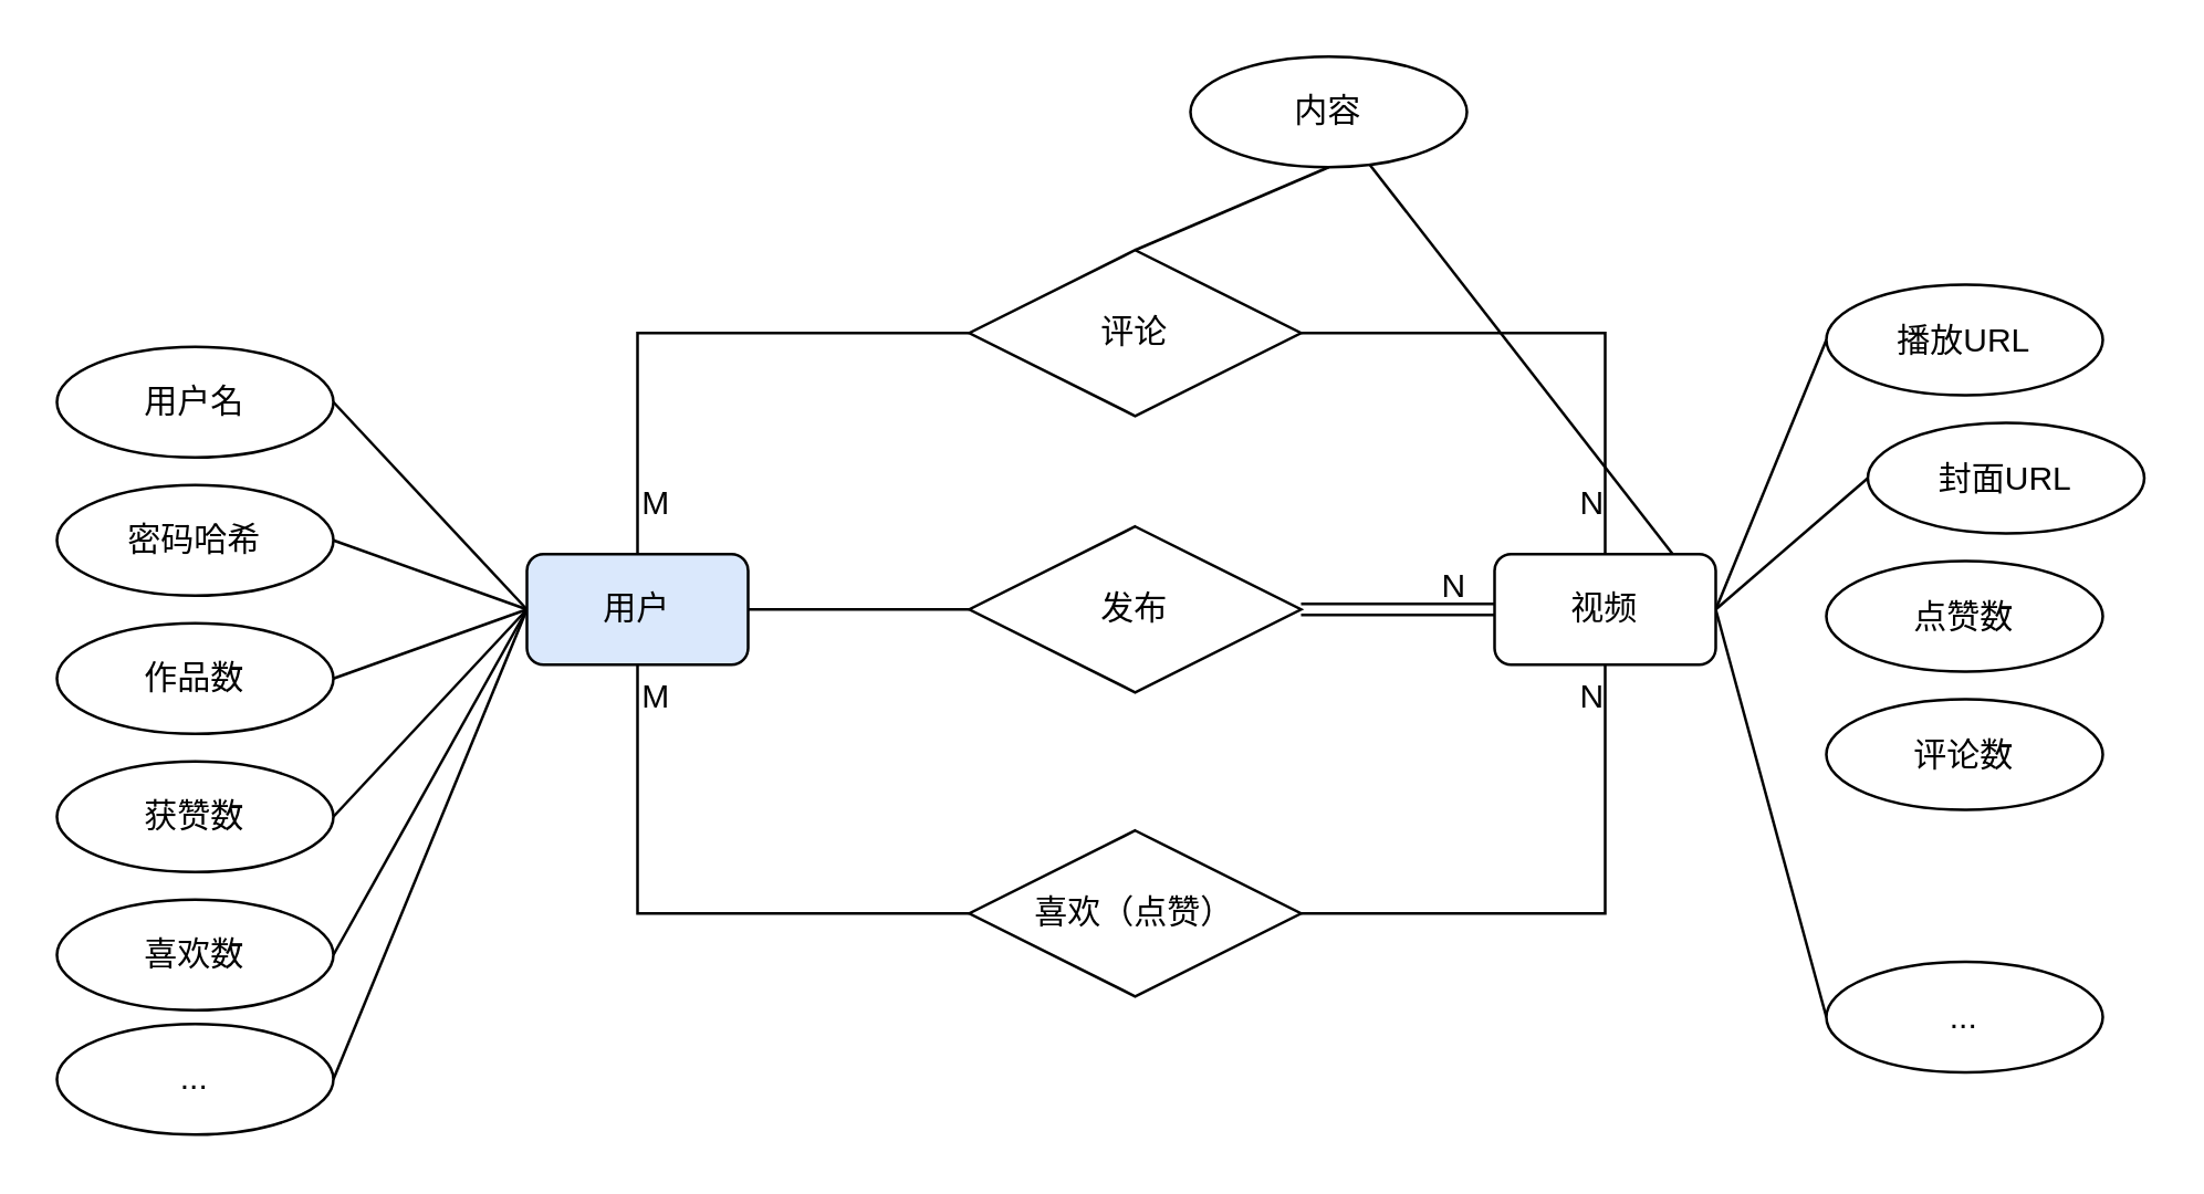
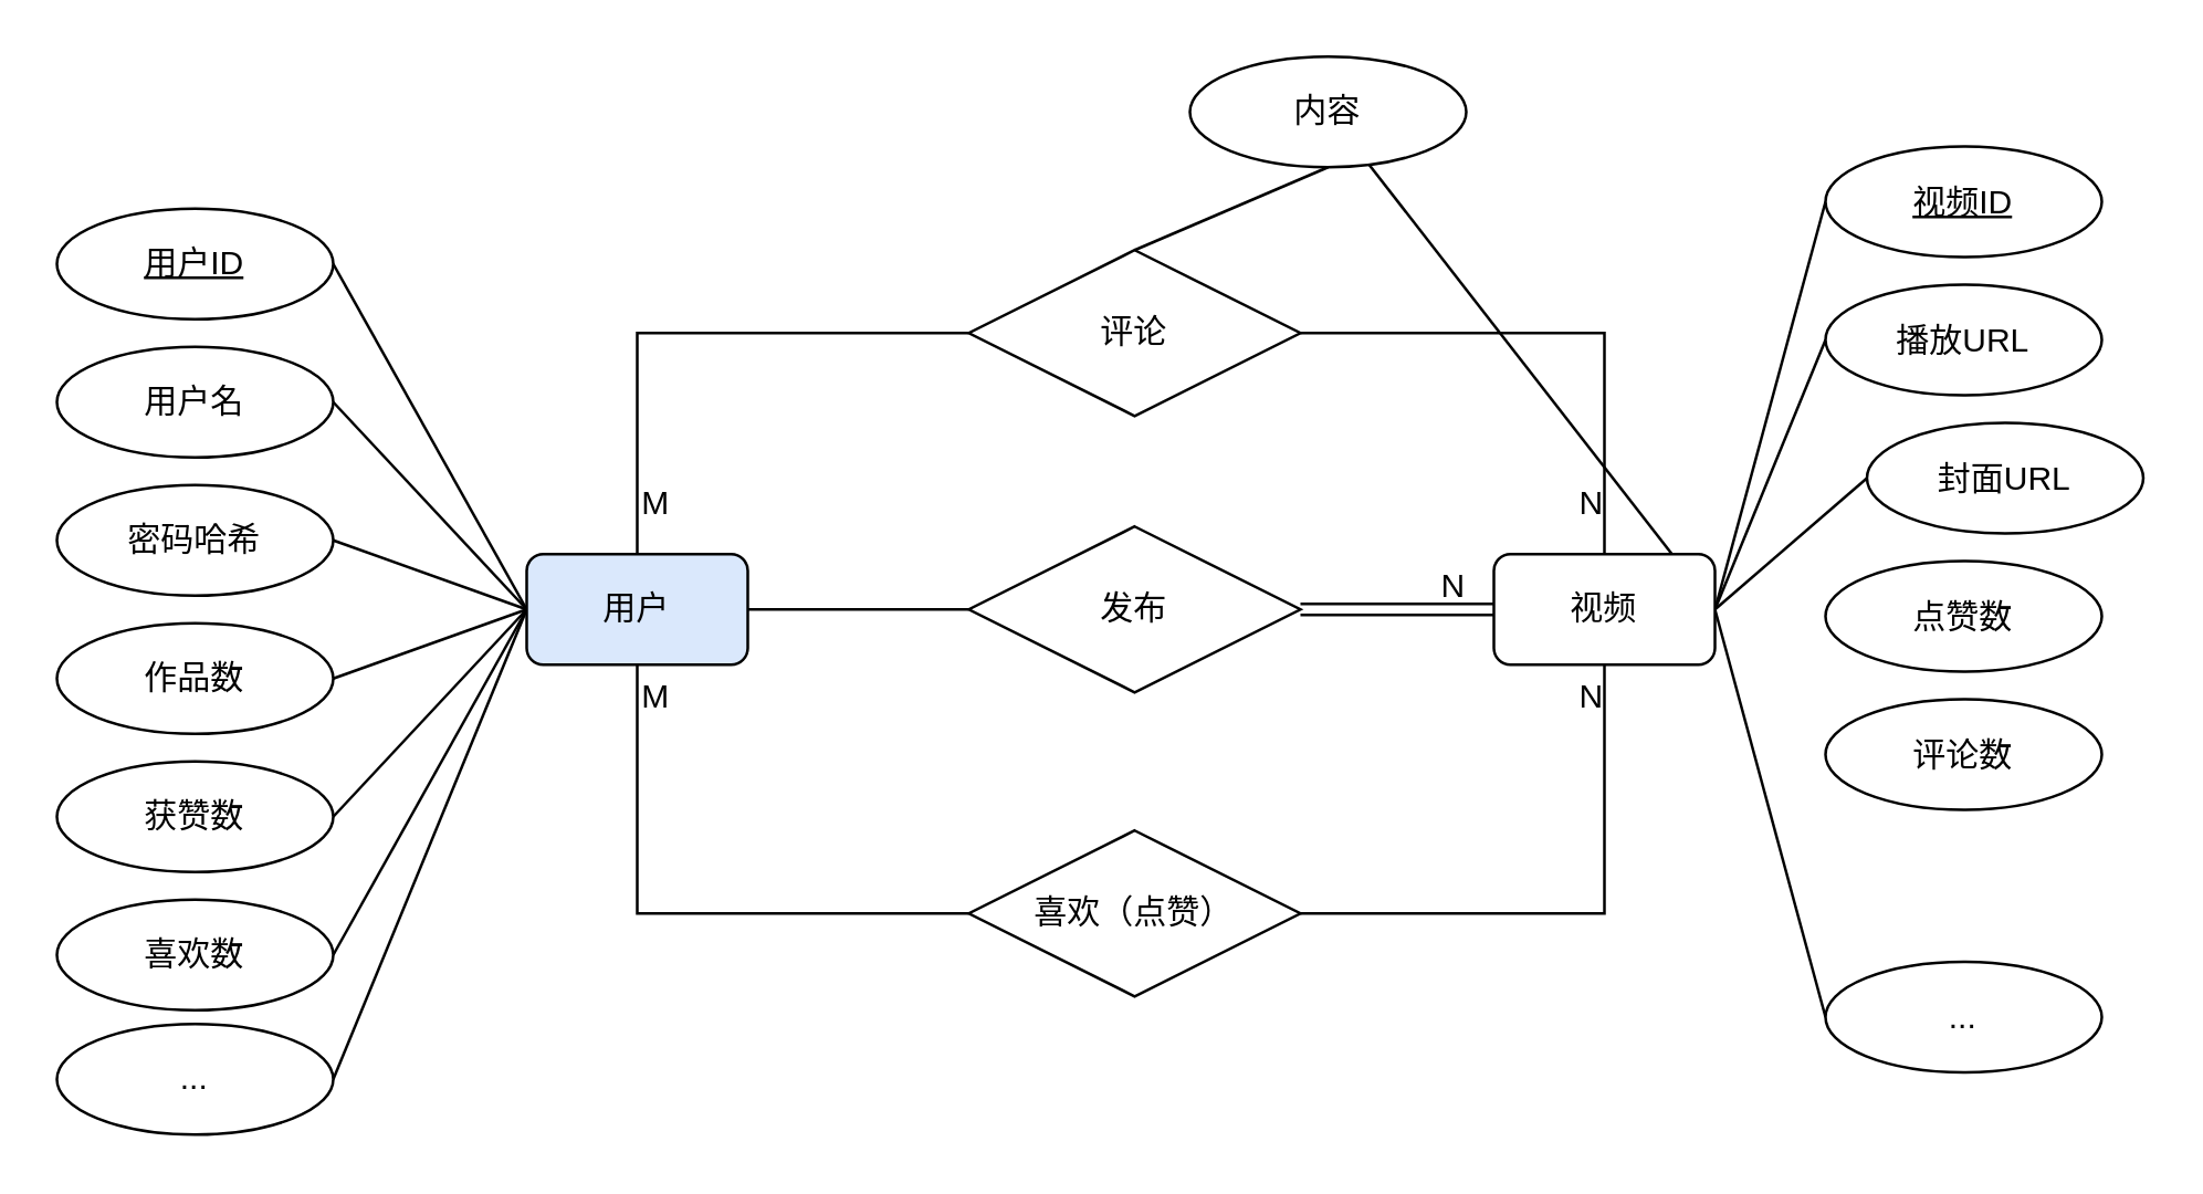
  <mxCell id="0" />
  <mxCell id="1" parent="0" />
+ <mxCell id="2" style="rounded=0;jumpStyle=none;orthogonalLoop=1;jettySize=auto;html=1;exitX=0;exitY=0.5;exitDx=0;exitDy=0;entryX=1;entryY=0.5;entryDx=0;entryDy=0;endArrow=none;endFill=0;" edge="1" parent="1" source="9" target="16"><mxGeometry relative="1" as="geometry" /></mxCell>
  <mxCell id="3" style="edgeStyle=none;rounded=0;jumpStyle=none;orthogonalLoop=1;jettySize=auto;html=1;exitX=0;exitY=0.5;exitDx=0;exitDy=0;entryX=1;entryY=0.5;entryDx=0;entryDy=0;endArrow=none;endFill=0;" edge="1" parent="1" source="9" target="18"><mxGeometry relative="1" as="geometry" /></mxCell>
  <mxCell id="4" style="edgeStyle=none;rounded=0;jumpStyle=none;orthogonalLoop=1;jettySize=auto;html=1;exitX=0;exitY=0.5;exitDx=0;exitDy=0;entryX=1;entryY=0.5;entryDx=0;entryDy=0;endArrow=none;endFill=0;" edge="1" parent="1" source="9" target="19"><mxGeometry relative="1" as="geometry" /></mxCell>
  <mxCell id="5" style="edgeStyle=none;rounded=0;jumpStyle=none;orthogonalLoop=1;jettySize=auto;html=1;exitX=0;exitY=0.5;exitDx=0;exitDy=0;entryX=1;entryY=0.5;entryDx=0;entryDy=0;endArrow=none;endFill=0;" edge="1" parent="1" source="9" target="37"><mxGeometry relative="1" as="geometry" /></mxCell>
  <mxCell id="6" style="edgeStyle=none;rounded=0;jumpStyle=none;orthogonalLoop=1;jettySize=auto;html=1;exitX=0;exitY=0.5;exitDx=0;exitDy=0;entryX=1;entryY=0.5;entryDx=0;entryDy=0;endArrow=none;endFill=0;" edge="1" parent="1" source="9" target="38"><mxGeometry relative="1" as="geometry" /></mxCell>
  <mxCell id="7" style="edgeStyle=none;rounded=0;jumpStyle=none;orthogonalLoop=1;jettySize=auto;html=1;exitX=0;exitY=0.5;exitDx=0;exitDy=0;entryX=1;entryY=0.5;entryDx=0;entryDy=0;endArrow=none;endFill=0;" edge="1" parent="1" source="9" target="39"><mxGeometry relative="1" as="geometry" /></mxCell>
  <mxCell id="8" style="edgeStyle=none;rounded=0;jumpStyle=none;orthogonalLoop=1;jettySize=auto;html=1;exitX=0;exitY=0.5;exitDx=0;exitDy=0;entryX=1;entryY=0.5;entryDx=0;entryDy=0;endArrow=none;endFill=0;" edge="1" parent="1" source="9" target="40"><mxGeometry relative="1" as="geometry" /></mxCell>
  <mxCell id="9" value="用户" style="rounded=1;whiteSpace=wrap;html=1;fillColor=#dae8fc;" vertex="1" parent="1"><mxGeometry x="190" y="200" width="80" height="40" as="geometry" /></mxCell>
+ <mxCell id="10" style="edgeStyle=none;rounded=0;jumpStyle=none;orthogonalLoop=1;jettySize=auto;html=1;exitX=1;exitY=0.5;exitDx=0;exitDy=0;entryX=0;entryY=0.5;entryDx=0;entryDy=0;endArrow=none;endFill=0;" edge="1" parent="1" source="15" target="17"><mxGeometry relative="1" as="geometry" /></mxCell>
  <mxCell id="11" style="edgeStyle=none;rounded=0;jumpStyle=none;orthogonalLoop=1;jettySize=auto;html=1;exitX=1;exitY=0.5;exitDx=0;exitDy=0;entryX=0;entryY=0.5;entryDx=0;entryDy=0;endArrow=none;endFill=0;" edge="1" parent="1" source="15" target="21"><mxGeometry relative="1" as="geometry" /></mxCell>
  <mxCell id="12" style="edgeStyle=none;rounded=0;jumpStyle=none;orthogonalLoop=1;jettySize=auto;html=1;exitX=1;exitY=0.5;exitDx=0;exitDy=0;entryX=0;entryY=0.5;entryDx=0;entryDy=0;endArrow=none;endFill=0;" edge="1" parent="1" source="15" target="20"><mxGeometry relative="1" as="geometry" /></mxCell>
  <mxCell id="13" style="edgeStyle=none;rounded=0;jumpStyle=none;orthogonalLoop=1;jettySize=auto;html=1;exitX=1;exitY=0.5;exitDx=0;exitDy=0;endArrow=none;endFill=0;" edge="1" parent="1" source="15" target="44"><mxGeometry relative="1" as="geometry" /></mxCell>
  <mxCell id="14" style="edgeStyle=none;rounded=0;jumpStyle=none;orthogonalLoop=1;jettySize=auto;html=1;exitX=1;exitY=0.5;exitDx=0;exitDy=0;entryX=0;entryY=0.5;entryDx=0;entryDy=0;endArrow=none;endFill=0;" edge="1" parent="1" source="15" target="43"><mxGeometry relative="1" as="geometry" /></mxCell>
  <mxCell id="15" value="视频" style="rounded=1;whiteSpace=wrap;html=1;" vertex="1" parent="1"><mxGeometry x="540" y="200" width="80" height="40" as="geometry" /></mxCell>
+ <mxCell id="16" value="用户ID" style="ellipse;whiteSpace=wrap;html=1;align=center;fontStyle=4;" vertex="1" parent="1"><mxGeometry x="20" y="75" width="100" height="40" as="geometry" /></mxCell>
+ <mxCell id="17" value="视频ID" style="ellipse;whiteSpace=wrap;html=1;align=center;fontStyle=4;" vertex="1" parent="1"><mxGeometry x="660" y="52.5" width="100" height="40" as="geometry" /></mxCell>
  <mxCell id="18" value="用户名" style="ellipse;whiteSpace=wrap;html=1;align=center;" vertex="1" parent="1"><mxGeometry x="20" y="125" width="100" height="40" as="geometry" /></mxCell>
  <mxCell id="19" value="密码哈希" style="ellipse;whiteSpace=wrap;html=1;align=center;" vertex="1" parent="1"><mxGeometry x="20" y="175" width="100" height="40" as="geometry" /></mxCell>
  <mxCell id="20" value="封面URL" style="ellipse;whiteSpace=wrap;html=1;align=center;" vertex="1" parent="1"><mxGeometry x="675" y="152.5" width="100" height="40" as="geometry" /></mxCell>
  <mxCell id="21" value="播放URL" style="ellipse;whiteSpace=wrap;html=1;align=center;" vertex="1" parent="1"><mxGeometry x="660" y="102.5" width="100" height="40" as="geometry" /></mxCell>
  <mxCell id="22" value="" style="endArrow=none;html=1;rounded=0;jumpStyle=none;exitX=1;exitY=0.5;exitDx=0;exitDy=0;entryX=0.5;entryY=1;entryDx=0;entryDy=0;startArrow=none;edgeStyle=orthogonalEdgeStyle;" edge="1" parent="1" source="24" target="15"><mxGeometry relative="1" as="geometry"><mxPoint x="335" y="280" as="sourcePoint" /><mxPoint x="495" y="280" as="targetPoint" /></mxGeometry></mxCell>
  <mxCell id="23" value="N" style="resizable=0;html=1;align=right;verticalAlign=bottom;fillStyle=auto;" connectable="0" vertex="1" parent="22"><mxGeometry x="1" relative="1" as="geometry"><mxPoint y="20" as="offset" /></mxGeometry></mxCell>
  <mxCell id="24" value="喜欢（点赞）" style="shape=rhombus;perimeter=rhombusPerimeter;whiteSpace=wrap;html=1;align=center;" vertex="1" parent="1"><mxGeometry x="350" y="300" width="120" height="60" as="geometry" /></mxCell>
  <mxCell id="25" value="" style="endArrow=none;html=1;rounded=0;jumpStyle=none;exitX=0.5;exitY=1;exitDx=0;exitDy=0;entryX=0;entryY=0.5;entryDx=0;entryDy=0;edgeStyle=orthogonalEdgeStyle;" edge="1" parent="1" source="9" target="24"><mxGeometry relative="1" as="geometry"><mxPoint x="230" y="240" as="sourcePoint" /><mxPoint x="580" y="240" as="targetPoint" /></mxGeometry></mxCell>
  <mxCell id="26" value="M" style="resizable=0;html=1;align=left;verticalAlign=bottom;fillStyle=auto;" connectable="0" vertex="1" parent="25"><mxGeometry x="-1" relative="1" as="geometry"><mxPoint y="20" as="offset" /></mxGeometry></mxCell>
  <mxCell id="27" value="" style="endArrow=none;html=1;rounded=0;jumpStyle=none;exitX=1;exitY=0.5;exitDx=0;exitDy=0;entryX=0.5;entryY=0;entryDx=0;entryDy=0;startArrow=none;edgeStyle=orthogonalEdgeStyle;" edge="1" parent="1" source="30" target="15"><mxGeometry relative="1" as="geometry"><mxPoint x="360" y="220" as="sourcePoint" /><mxPoint x="520" y="220" as="targetPoint" /></mxGeometry></mxCell>
  <mxCell id="28" value="N" style="resizable=0;html=1;align=right;verticalAlign=bottom;fillStyle=auto;" connectable="0" vertex="1" parent="27"><mxGeometry x="1" relative="1" as="geometry"><mxPoint y="-10" as="offset" /></mxGeometry></mxCell>
  <mxCell id="29" style="edgeStyle=none;rounded=0;jumpStyle=none;orthogonalLoop=1;jettySize=auto;html=1;exitX=0.5;exitY=0;exitDx=0;exitDy=0;entryX=0.5;entryY=1;entryDx=0;entryDy=0;endArrow=none;endFill=0;" edge="1" parent="1" source="30" target="44"><mxGeometry relative="1" as="geometry" /></mxCell>
  <mxCell id="30" value="&lt;div&gt;评论&lt;/div&gt;" style="shape=rhombus;perimeter=rhombusPerimeter;whiteSpace=wrap;html=1;align=center;fillStyle=auto;" vertex="1" parent="1"><mxGeometry x="350" y="90" width="120" height="60" as="geometry" /></mxCell>
  <mxCell id="31" value="" style="endArrow=none;html=1;rounded=0;jumpStyle=none;exitX=0.5;exitY=0;exitDx=0;exitDy=0;entryX=0;entryY=0.5;entryDx=0;entryDy=0;edgeStyle=orthogonalEdgeStyle;" edge="1" parent="1" source="9" target="30"><mxGeometry relative="1" as="geometry"><mxPoint x="230" y="200" as="sourcePoint" /><mxPoint x="580" y="200" as="targetPoint" /></mxGeometry></mxCell>
  <mxCell id="32" value="M" style="resizable=0;html=1;align=left;verticalAlign=bottom;fillStyle=auto;" connectable="0" vertex="1" parent="31"><mxGeometry x="-1" relative="1" as="geometry"><mxPoint y="-10" as="offset" /></mxGeometry></mxCell>
  <mxCell id="33" value="" style="endArrow=none;html=1;rounded=0;jumpStyle=none;exitX=1;exitY=0.5;exitDx=0;exitDy=0;entryX=0;entryY=0.5;entryDx=0;entryDy=0;startArrow=none;shape=link;" edge="1" parent="1" source="35" target="15"><mxGeometry relative="1" as="geometry"><mxPoint x="360" y="220" as="sourcePoint" /><mxPoint x="520" y="220" as="targetPoint" /></mxGeometry></mxCell>
  <mxCell id="34" value="N" style="resizable=0;html=1;align=right;verticalAlign=bottom;fillStyle=auto;" connectable="0" vertex="1" parent="33"><mxGeometry x="1" relative="1" as="geometry"><mxPoint x="-10" as="offset" /></mxGeometry></mxCell>
  <mxCell id="35" value="发布" style="shape=rhombus;perimeter=rhombusPerimeter;whiteSpace=wrap;html=1;align=center;fillStyle=auto;" vertex="1" parent="1"><mxGeometry x="350" y="190" width="120" height="60" as="geometry" /></mxCell>
  <mxCell id="36" value="" style="endArrow=none;html=1;rounded=0;jumpStyle=none;exitX=1;exitY=0.5;exitDx=0;exitDy=0;entryX=0;entryY=0.5;entryDx=0;entryDy=0;" edge="1" parent="1" source="9" target="35"><mxGeometry relative="1" as="geometry"><mxPoint x="270" y="220" as="sourcePoint" /><mxPoint x="540" y="220" as="targetPoint" /></mxGeometry></mxCell>
  <mxCell id="37" value="&lt;div&gt;作品数&lt;/div&gt;" style="ellipse;whiteSpace=wrap;html=1;align=center;" vertex="1" parent="1"><mxGeometry x="20" y="225" width="100" height="40" as="geometry" /></mxCell>
  <mxCell id="38" value="获赞数" style="ellipse;whiteSpace=wrap;html=1;align=center;" vertex="1" parent="1"><mxGeometry x="20" y="275" width="100" height="40" as="geometry" /></mxCell>
  <mxCell id="39" value="喜欢数" style="ellipse;whiteSpace=wrap;html=1;align=center;" vertex="1" parent="1"><mxGeometry x="20" y="325" width="100" height="40" as="geometry" /></mxCell>
  <mxCell id="40" value="..." style="ellipse;whiteSpace=wrap;html=1;align=center;" vertex="1" parent="1"><mxGeometry x="20" y="370" width="100" height="40" as="geometry" /></mxCell>
  <mxCell id="41" value="点赞数" style="ellipse;whiteSpace=wrap;html=1;align=center;" vertex="1" parent="1"><mxGeometry x="660" y="202.5" width="100" height="40" as="geometry" /></mxCell>
  <mxCell id="42" value="评论数" style="ellipse;whiteSpace=wrap;html=1;align=center;" vertex="1" parent="1"><mxGeometry x="660" y="252.5" width="100" height="40" as="geometry" /></mxCell>
  <mxCell id="43" value="..." style="ellipse;whiteSpace=wrap;html=1;align=center;" vertex="1" parent="1"><mxGeometry x="660" y="347.5" width="100" height="40" as="geometry" /></mxCell>
  <mxCell id="44" value="内容" style="ellipse;whiteSpace=wrap;html=1;align=center;" vertex="1" parent="1"><mxGeometry x="430" y="20" width="100" height="40" as="geometry" /></mxCell>
